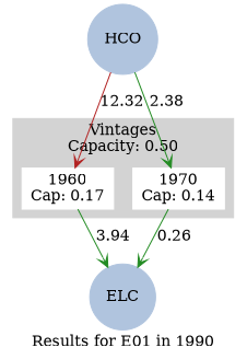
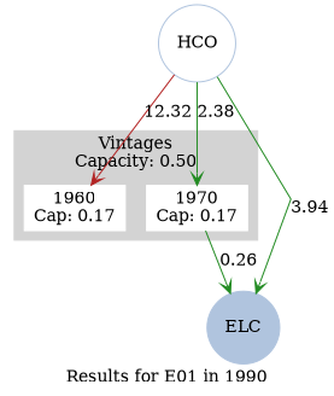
  strict digraph {
    compound=True
    concentrate=True
    label="Results for E01 in 1990"
    rankdir=TB
    splines=False
    node [color=white shape=box style=filled]
    edge [arrowhead=vee color=forestgreen]
    n1 [label="1960\nCap: 0.17"]
-   n2 [label="1970\nCap: 0.14"]
+   n2 [label="1970\nCap: 0.17"]
    ELC [color=lightsteelblue fontcolor=black shape=circle]
-   HCO [color=lightsteelblue fontcolor=black shape=circle]
+   HCO [color=lightsteelblue fontcolor=black shape=circle fillcolor=white]
    subgraph cluster_1 {
      color=lightgrey
      label="Vintages\nCapacity: 0.50"
      style=filled
      n1
      n2
    }
    subgraph sub_2 {
      ELC
      HCO
    }
    subgraph sub_3 {
      n1
      n2
      HCO
    }
    subgraph sub_4 {
      n1
      n2
      ELC
    }
-   n1 -> ELC [label=3.94]
+   HCO -> ELC [label=3.94]
    n2 -> ELC [label=0.26]
    HCO -> n1 [color=firebrick label=12.32]
    HCO -> n2 [label=2.38]
  }
